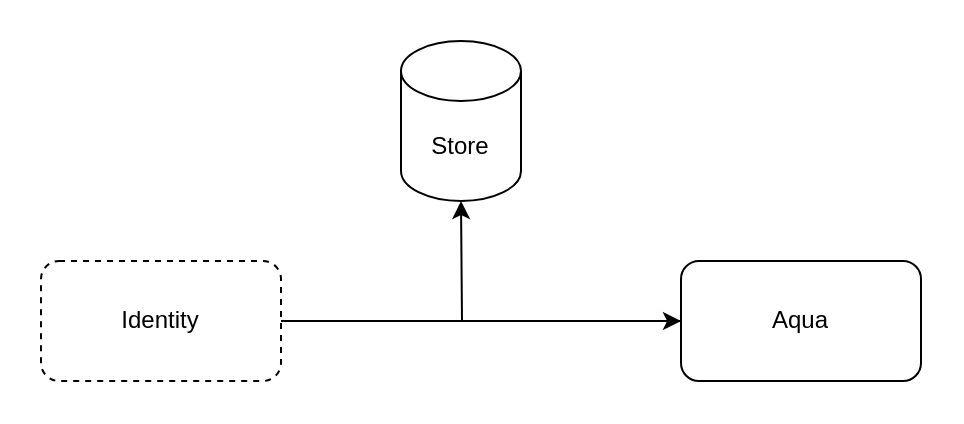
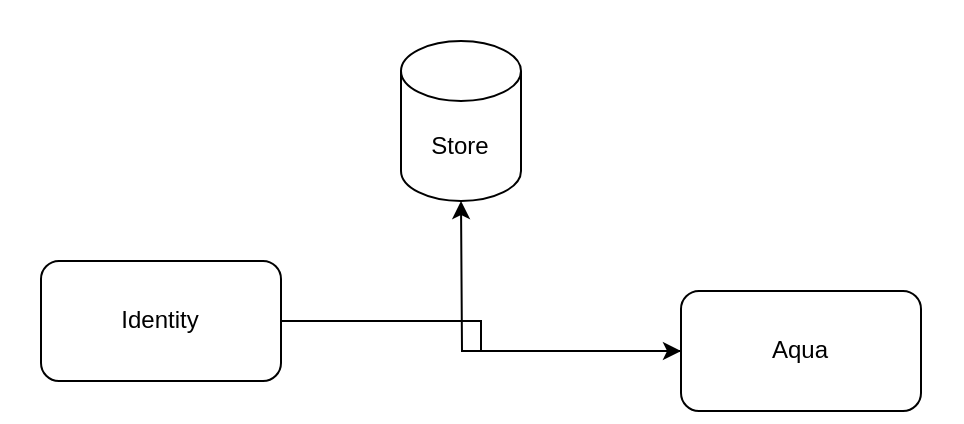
  <mxCell id="0" />
  <mxCell id="1" parent="0" />
  <mxCell id="2" value="Store" style="shape=cylinder3;whiteSpace=wrap;html=1;boundedLbl=1;backgroundOutline=1;size=15;" vertex="1" parent="1"><mxGeometry x="200" y="20" width="60" height="80" as="geometry" /></mxCell>
  <mxCell id="3" style="edgeStyle=orthogonalEdgeStyle;rounded=0;orthogonalLoop=1;jettySize=auto;html=1;" edge="1" parent="1" source="4" target="6"><mxGeometry relative="1" as="geometry"><mxPoint x="230" y="120" as="targetPoint" /></mxGeometry></mxCell>
- <mxCell id="4" value="Identity" style="rounded=1;whiteSpace=wrap;html=1;dashed=1;" vertex="1" parent="1"><mxGeometry x="20" y="130" width="120" height="60" as="geometry" /></mxCell>
+ <mxCell id="4" value="Identity" style="rounded=1;whiteSpace=wrap;html=1;" vertex="1" parent="1"><mxGeometry x="20" y="130" width="120" height="60" as="geometry" /></mxCell>
  <mxCell id="5" style="edgeStyle=orthogonalEdgeStyle;rounded=0;orthogonalLoop=1;jettySize=auto;html=1;" edge="1" parent="1" source="6"><mxGeometry relative="1" as="geometry"><mxPoint x="230" y="100" as="targetPoint" /></mxGeometry></mxCell>
- <mxCell id="6" value="Aqua" style="rounded=1;whiteSpace=wrap;html=1;" vertex="1" parent="1"><mxGeometry x="340" y="130" width="120" height="60" as="geometry" /></mxCell>
+ <mxCell id="6" value="Aqua" style="rounded=1;whiteSpace=wrap;html=1;" vertex="1" parent="1"><mxGeometry x="340" y="145" width="120" height="60" as="geometry" /></mxCell>
